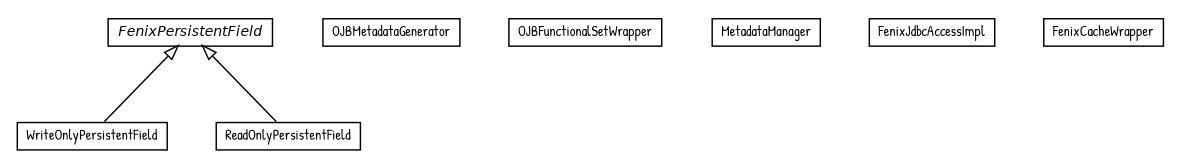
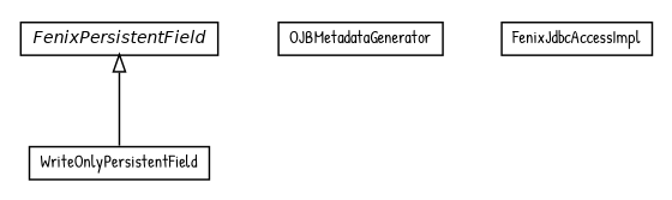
  digraph {
    nodesep=0.25
    ranksep=0.5
    fontname="Patrick Hand"
    node [fontcolor=black fontname="Patrick Hand" fontsize=10.0 shape=plaintext]
    edge [arrowtail=empty dir=back fontname="Patrick Hand" fontsize=10 headport=p labelfontname=Helvetica labelfontsize=10 tailport=p style=solid]
    n1 [label=<<table title="pt.ist.fenixframework.backend.jvstmojb.ojb.WriteOnlyPersistentField" border="0" cellborder="1" cellspacing="0" cellpadding="2" port="p" href="./WriteOnlyPersistentField.html"> 		<tr><td><table border="0" cellspacing="0" cellpadding="1"> <tr><td align="center" balign="center"> WriteOnlyPersistentField </td></tr> 		</table></td></tr> 		</table>>]
-   n2 [label=<<table title="pt.ist.fenixframework.backend.jvstmojb.ojb.ReadOnlyPersistentField" border="0" cellborder="1" cellspacing="0" cellpadding="2" port="p" href="./ReadOnlyPersistentField.html"> 		<tr><td><table border="0" cellspacing="0" cellpadding="1"> <tr><td align="center" balign="center"> ReadOnlyPersistentField </td></tr> 		</table></td></tr> 		</table>>]
    n3 [label=<<table title="pt.ist.fenixframework.backend.jvstmojb.ojb.OJBMetadataGenerator" border="0" cellborder="1" cellspacing="0" cellpadding="2" port="p" href="./OJBMetadataGenerator.html"> 		<tr><td><table border="0" cellspacing="0" cellpadding="1"> <tr><td align="center" balign="center"> OJBMetadataGenerator </td></tr> 		</table></td></tr> 		</table>>]
-   n4 [label=<<table title="pt.ist.fenixframework.backend.jvstmojb.ojb.OJBFunctionalSetWrapper" border="0" cellborder="1" cellspacing="0" cellpadding="2" port="p" href="./OJBFunctionalSetWrapper.html"> 		<tr><td><table border="0" cellspacing="0" cellpadding="1"> <tr><td align="center" balign="center"> OJBFunctionalSetWrapper </td></tr> 		</table></td></tr> 		</table>>]
-   n5 [label=<<table title="pt.ist.fenixframework.backend.jvstmojb.ojb.MetadataManager" border="0" cellborder="1" cellspacing="0" cellpadding="2" port="p" href="./MetadataManager.html"> 		<tr><td><table border="0" cellspacing="0" cellpadding="1"> <tr><td align="center" balign="center"> MetadataManager </td></tr> 		</table></td></tr> 		</table>>]
    n6 [label=<<table title="pt.ist.fenixframework.backend.jvstmojb.ojb.FenixPersistentField" border="0" cellborder="1" cellspacing="0" cellpadding="2" port="p" href="./FenixPersistentField.html"> 		<tr><td><table border="0" cellspacing="0" cellpadding="1"> <tr><td align="center" balign="center"><font face="Helvetica-Oblique"> FenixPersistentField </font></td></tr> 		</table></td></tr> 		</table>>]
    n7 [label=<<table title="pt.ist.fenixframework.backend.jvstmojb.ojb.FenixJdbcAccessImpl" border="0" cellborder="1" cellspacing="0" cellpadding="2" port="p" href="./FenixJdbcAccessImpl.html"> 		<tr><td><table border="0" cellspacing="0" cellpadding="1"> <tr><td align="center" balign="center"> FenixJdbcAccessImpl </td></tr> 		</table></td></tr> 		</table>>]
-   n8 [label=<<table title="pt.ist.fenixframework.backend.jvstmojb.ojb.FenixCacheWrapper" border="0" cellborder="1" cellspacing="0" cellpadding="2" port="p" href="./FenixCacheWrapper.html"> 		<tr><td><table border="0" cellspacing="0" cellpadding="1"> <tr><td align="center" balign="center"> FenixCacheWrapper </td></tr> 		</table></td></tr> 		</table>>]
    n6 -> n1
-   n6 -> n2
  }
